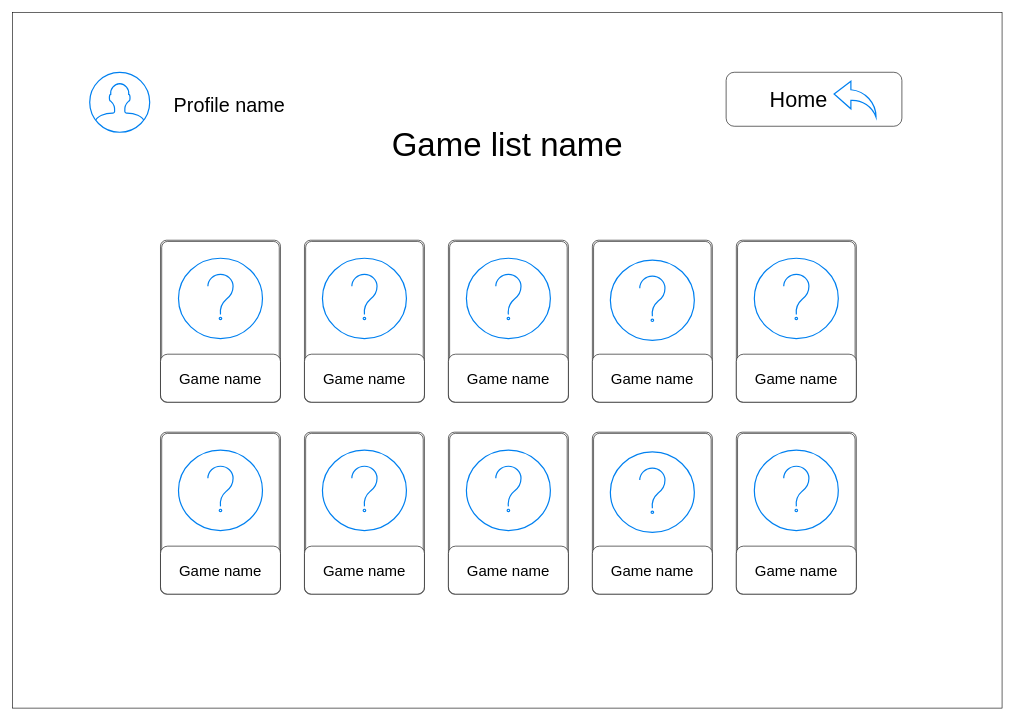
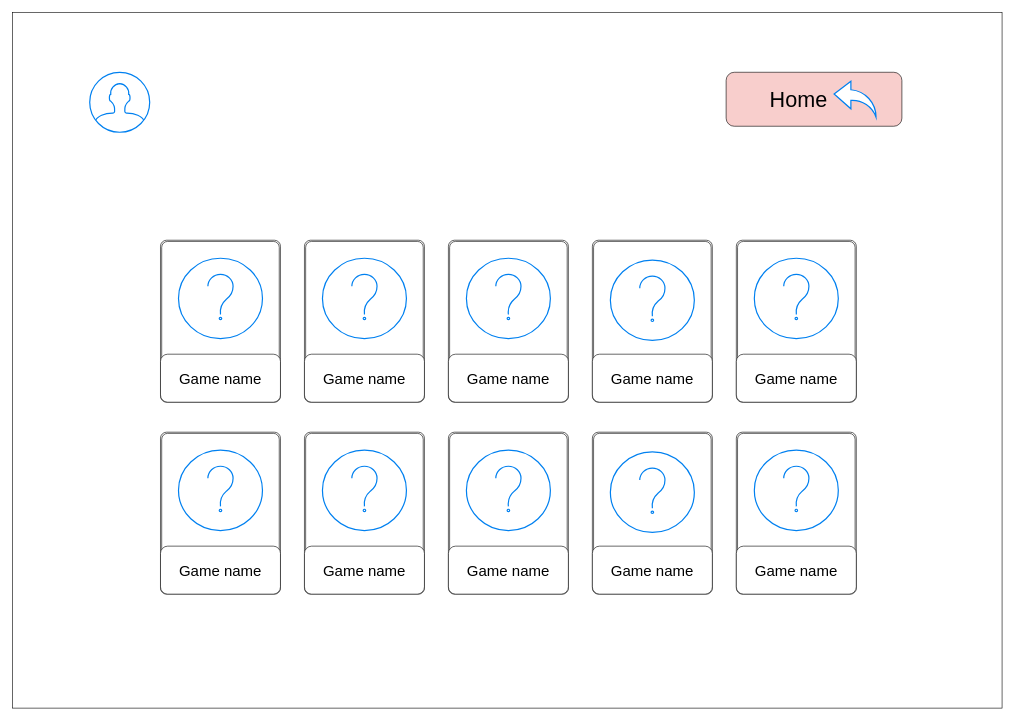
  <mxCell id="0" />
  <mxCell id="1" parent="0" />
  <mxCell id="2" value="" style="rounded=0;whiteSpace=wrap;html=1;" parent="1" vertex="1"><mxGeometry width="1650" height="1160" as="geometry" x="20" y="20" /></mxCell>
  <mxCell id="3" value="" style="shape=ext;double=1;rounded=1;whiteSpace=wrap;html=1;arcSize=5;" parent="1" vertex="1"><mxGeometry x="267" y="400" width="200" height="270" as="geometry" /></mxCell>
  <mxCell id="4" value="" style="shape=ext;double=1;rounded=1;whiteSpace=wrap;html=1;arcSize=5;" parent="1" vertex="1"><mxGeometry x="507" y="400" width="200" height="270" as="geometry" /></mxCell>
  <mxCell id="5" value="" style="shape=ext;double=1;rounded=1;whiteSpace=wrap;html=1;arcSize=5;" parent="1" vertex="1"><mxGeometry x="747" y="400" width="200" height="270" as="geometry" /></mxCell>
  <mxCell id="6" value="" style="shape=ext;double=1;rounded=1;whiteSpace=wrap;html=1;arcSize=5;" parent="1" vertex="1"><mxGeometry x="987" y="400" width="200" height="270" as="geometry" /></mxCell>
  <mxCell id="7" value="" style="html=1;verticalLabelPosition=bottom;align=center;labelBackgroundColor=#ffffff;verticalAlign=top;strokeWidth=2;strokeColor=#0080F0;shadow=0;dashed=0;shape=mxgraph.ios7.icons.help;fontSize=33;" parent="1" vertex="1"><mxGeometry x="297" y="430" width="140" height="134" as="geometry" /></mxCell>
  <mxCell id="8" value="" style="html=1;verticalLabelPosition=bottom;align=center;labelBackgroundColor=#ffffff;verticalAlign=top;strokeWidth=2;strokeColor=#0080F0;shadow=0;dashed=0;shape=mxgraph.ios7.icons.help;fontSize=33;" parent="1" vertex="1"><mxGeometry x="537" y="430" width="140" height="134" as="geometry" /></mxCell>
  <mxCell id="9" value="" style="html=1;verticalLabelPosition=bottom;align=center;labelBackgroundColor=#ffffff;verticalAlign=top;strokeWidth=2;strokeColor=#0080F0;shadow=0;dashed=0;shape=mxgraph.ios7.icons.help;fontSize=33;" parent="1" vertex="1"><mxGeometry x="777" y="430" width="140" height="134" as="geometry" /></mxCell>
  <mxCell id="10" value="" style="html=1;verticalLabelPosition=bottom;align=center;labelBackgroundColor=#ffffff;verticalAlign=top;strokeWidth=2;strokeColor=#0080F0;shadow=0;dashed=0;shape=mxgraph.ios7.icons.help;fontSize=33;" parent="1" vertex="1"><mxGeometry x="1017" y="433" width="140" height="134" as="geometry" /></mxCell>
  <mxCell id="11" value="" style="shape=ext;double=1;rounded=1;whiteSpace=wrap;html=1;arcSize=5;" vertex="1" parent="1"><mxGeometry x="267" y="720" width="200" height="270" as="geometry" /></mxCell>
  <mxCell id="12" value="" style="shape=ext;double=1;rounded=1;whiteSpace=wrap;html=1;arcSize=5;" vertex="1" parent="1"><mxGeometry x="507" y="720" width="200" height="270" as="geometry" /></mxCell>
  <mxCell id="13" value="" style="shape=ext;double=1;rounded=1;whiteSpace=wrap;html=1;arcSize=5;" vertex="1" parent="1"><mxGeometry x="747" y="720" width="200" height="270" as="geometry" /></mxCell>
  <mxCell id="14" value="" style="shape=ext;double=1;rounded=1;whiteSpace=wrap;html=1;arcSize=5;" vertex="1" parent="1"><mxGeometry x="987" y="720" width="200" height="270" as="geometry" /></mxCell>
  <mxCell id="15" value="" style="html=1;verticalLabelPosition=bottom;align=center;labelBackgroundColor=#ffffff;verticalAlign=top;strokeWidth=2;strokeColor=#0080F0;shadow=0;dashed=0;shape=mxgraph.ios7.icons.help;fontSize=33;" vertex="1" parent="1"><mxGeometry x="297" y="750" width="140" height="134" as="geometry" /></mxCell>
  <mxCell id="16" value="" style="html=1;verticalLabelPosition=bottom;align=center;labelBackgroundColor=#ffffff;verticalAlign=top;strokeWidth=2;strokeColor=#0080F0;shadow=0;dashed=0;shape=mxgraph.ios7.icons.help;fontSize=33;" vertex="1" parent="1"><mxGeometry x="537" y="750" width="140" height="134" as="geometry" /></mxCell>
  <mxCell id="17" value="" style="html=1;verticalLabelPosition=bottom;align=center;labelBackgroundColor=#ffffff;verticalAlign=top;strokeWidth=2;strokeColor=#0080F0;shadow=0;dashed=0;shape=mxgraph.ios7.icons.help;fontSize=33;" vertex="1" parent="1"><mxGeometry x="777" y="750" width="140" height="134" as="geometry" /></mxCell>
  <mxCell id="18" value="" style="html=1;verticalLabelPosition=bottom;align=center;labelBackgroundColor=#ffffff;verticalAlign=top;strokeWidth=2;strokeColor=#0080F0;shadow=0;dashed=0;shape=mxgraph.ios7.icons.help;fontSize=33;" vertex="1" parent="1"><mxGeometry x="1017" y="753" width="140" height="134" as="geometry" /></mxCell>
  <mxCell id="19" value="" style="shape=ext;double=1;rounded=1;whiteSpace=wrap;html=1;arcSize=5;" vertex="1" parent="1"><mxGeometry x="1227" y="400" width="200" height="270" as="geometry" /></mxCell>
  <mxCell id="20" value="" style="html=1;verticalLabelPosition=bottom;align=center;labelBackgroundColor=#ffffff;verticalAlign=top;strokeWidth=2;strokeColor=#0080F0;shadow=0;dashed=0;shape=mxgraph.ios7.icons.help;fontSize=33;" vertex="1" parent="1"><mxGeometry x="1257" y="430" width="140" height="134" as="geometry" /></mxCell>
  <mxCell id="21" value="" style="shape=ext;double=1;rounded=1;whiteSpace=wrap;html=1;arcSize=5;" vertex="1" parent="1"><mxGeometry x="1227" y="720" width="200" height="270" as="geometry" /></mxCell>
  <mxCell id="22" value="" style="html=1;verticalLabelPosition=bottom;align=center;labelBackgroundColor=#ffffff;verticalAlign=top;strokeWidth=2;strokeColor=#0080F0;shadow=0;dashed=0;shape=mxgraph.ios7.icons.help;fontSize=33;" vertex="1" parent="1"><mxGeometry x="1257" y="750" width="140" height="134" as="geometry" /></mxCell>
- <mxCell id="23" value="Home" style="rounded=1;whiteSpace=wrap;html=1;fontSize=36;align=center;spacingRight=51;" vertex="1" parent="1"><mxGeometry x="1210" y="120" width="293" height="90" as="geometry" /></mxCell>
- <mxCell id="24" value="Game list name" style="text;html=1;strokeColor=none;fillColor=none;align=center;verticalAlign=middle;whiteSpace=wrap;rounded=0;fontSize=55;" vertex="1" parent="1"><mxGeometry x="553.5" y="160" width="583" height="160" as="geometry" /></mxCell>
+ <mxCell id="23" value="Home" style="rounded=1;whiteSpace=wrap;html=1;fontSize=36;align=center;spacingRight=51;fillColor=#f8cecc;" vertex="1" parent="1"><mxGeometry x="1210" y="120" width="293" height="90" as="geometry" /></mxCell>
  <mxCell id="25" value="" style="html=1;verticalLabelPosition=bottom;align=center;labelBackgroundColor=#ffffff;verticalAlign=top;strokeWidth=2;strokeColor=#0080F0;shadow=0;dashed=0;shape=mxgraph.ios7.icons.user;" vertex="1" parent="1"><mxGeometry x="149" y="120" width="100" height="100" as="geometry" /></mxCell>
- <mxCell id="26" value="Profile name" style="text;html=1;strokeColor=none;fillColor=none;align=center;verticalAlign=middle;whiteSpace=wrap;rounded=0;fontSize=33;" vertex="1" parent="1"><mxGeometry x="257" y="160" width="250" height="30" as="geometry" /></mxCell>
  <mxCell id="27" value="" style="html=1;verticalLabelPosition=bottom;align=center;labelBackgroundColor=#ffffff;verticalAlign=top;strokeWidth=2;strokeColor=#0080F0;shadow=0;dashed=0;shape=mxgraph.ios7.icons.back;fontSize=55;" vertex="1" parent="1"><mxGeometry x="1390" y="135" width="70" height="60" as="geometry" /></mxCell>
  <mxCell id="28" value="Game name" style="rounded=1;whiteSpace=wrap;html=1;fontSize=25;" vertex="1" parent="1"><mxGeometry x="267" y="590" width="200" height="80" as="geometry" /></mxCell>
  <mxCell id="29" value="Game name" style="rounded=1;whiteSpace=wrap;html=1;fontSize=25;" vertex="1" parent="1"><mxGeometry x="507" y="590" width="200" height="80" as="geometry" /></mxCell>
  <mxCell id="30" value="Game name" style="rounded=1;whiteSpace=wrap;html=1;fontSize=25;" vertex="1" parent="1"><mxGeometry x="747" y="590" width="200" height="80" as="geometry" /></mxCell>
  <mxCell id="31" value="Game name" style="rounded=1;whiteSpace=wrap;html=1;fontSize=25;" vertex="1" parent="1"><mxGeometry x="987" y="590" width="200" height="80" as="geometry" /></mxCell>
  <mxCell id="32" value="Game name" style="rounded=1;whiteSpace=wrap;html=1;fontSize=25;" vertex="1" parent="1"><mxGeometry x="1227" y="590" width="200" height="80" as="geometry" /></mxCell>
  <mxCell id="33" value="Game name" style="rounded=1;whiteSpace=wrap;html=1;fontSize=25;" vertex="1" parent="1"><mxGeometry x="267" y="910" width="200" height="80" as="geometry" /></mxCell>
  <mxCell id="34" value="Game name" style="rounded=1;whiteSpace=wrap;html=1;fontSize=25;" vertex="1" parent="1"><mxGeometry x="507" y="910" width="200" height="80" as="geometry" /></mxCell>
  <mxCell id="35" value="Game name" style="rounded=1;whiteSpace=wrap;html=1;fontSize=25;" vertex="1" parent="1"><mxGeometry x="747" y="910" width="200" height="80" as="geometry" /></mxCell>
  <mxCell id="36" value="Game name" style="rounded=1;whiteSpace=wrap;html=1;fontSize=25;" vertex="1" parent="1"><mxGeometry x="1227" y="910" width="200" height="80" as="geometry" /></mxCell>
  <mxCell id="37" value="Game name" style="rounded=1;whiteSpace=wrap;html=1;fontSize=25;" vertex="1" parent="1"><mxGeometry x="987" y="910" width="200" height="80" as="geometry" /></mxCell>
